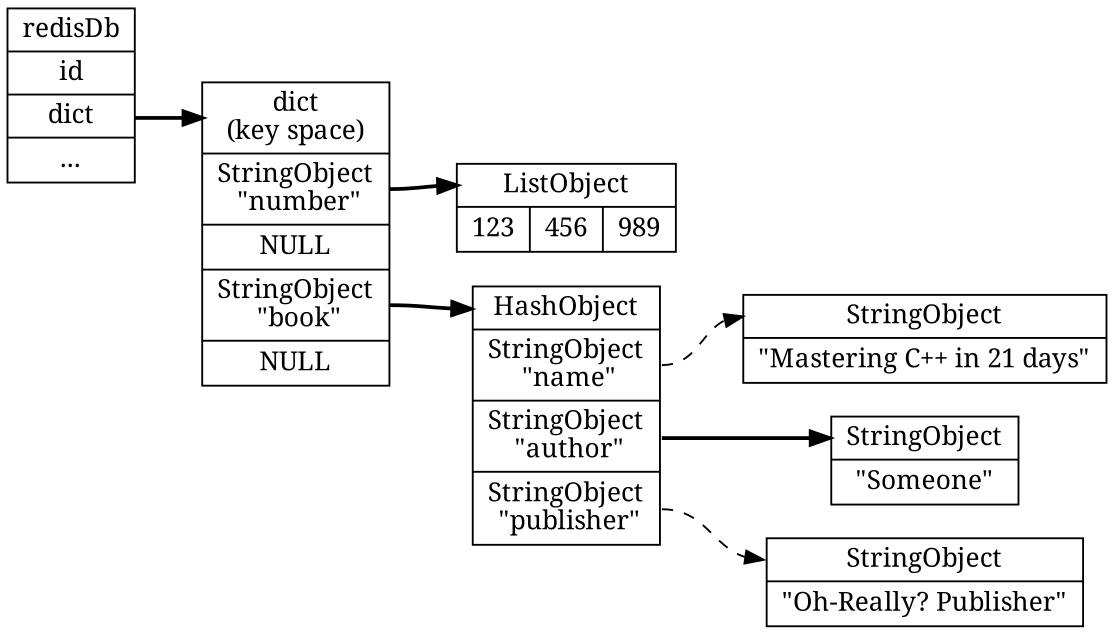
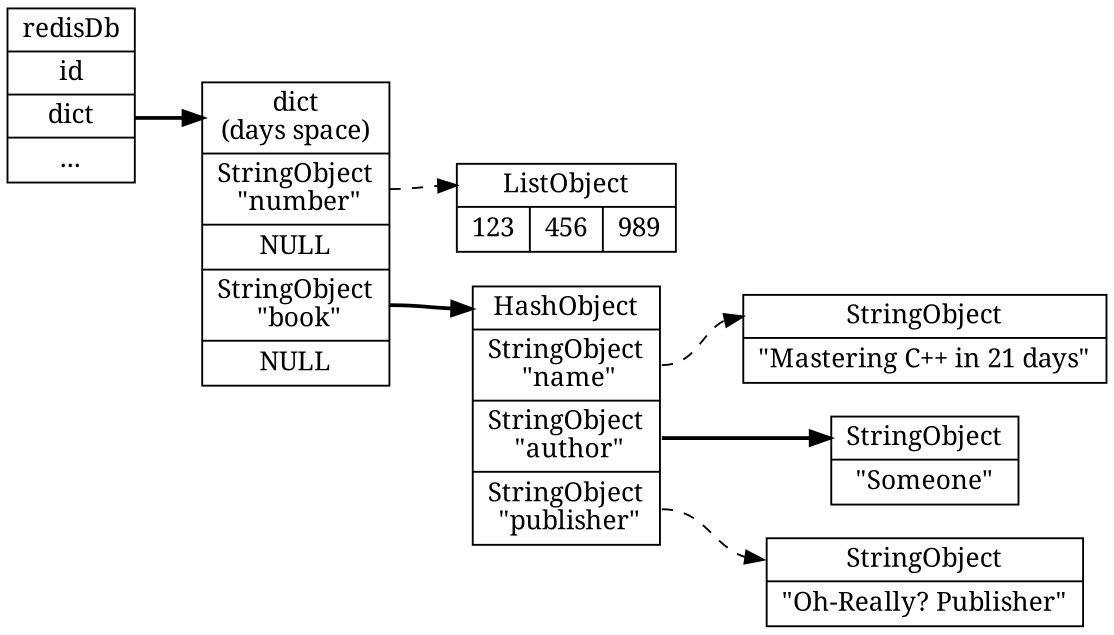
  digraph {
    fontname="Noto Serif"
    rankdir=LR
    node [fontname="Noto Serif" shape=record]
    edge [fontname="Noto Serif" headport=head style=bold]
    n1 [label="redisDb | id |<dict> dict | ..."]
-   n2 [label="<head>dict\n(key space) |<number>StringObject\n \"number\" | NULL |<book>StringObject\n \"book\" | NULL "]
+   n2 [label="<head>dict\n(days space) |<number>StringObject\n \"number\" | NULL |<book>StringObject\n \"book\" | NULL "]
    n3 [label="<head>ListObject | { 123 | 456 | 989 }"]
    n4 [label="<head>HashObject |<name>StringObject\n \"name\" |<author>StringObject\n \"author\" |<publisher>StringObject\n \"publisher\""]
    n5 [label="<head>StringObject | \"Mastering C++ in 21 days\""]
    n6 [label="<head>StringObject | \"Someone\""]
    n7 [label="<head>StringObject | \"Oh-Really? Publisher\""]
    n1 -> n2 [tailport=dict]
-   n2 -> n3 [tailport=number]
+   n2 -> n3 [style=dashed tailport=number]
    n2 -> n4 [tailport=book]
    n4 -> n5 [style=dashed tailport=name]
    n4 -> n6 [tailport=author]
    n4 -> n7 [style=dashed tailport=publisher]
  }
